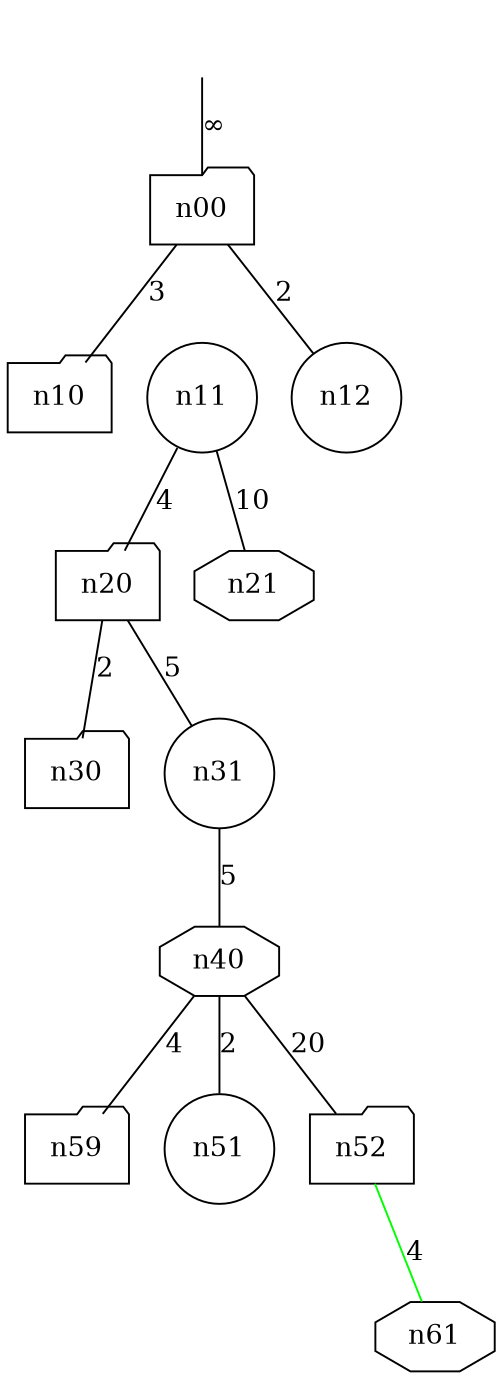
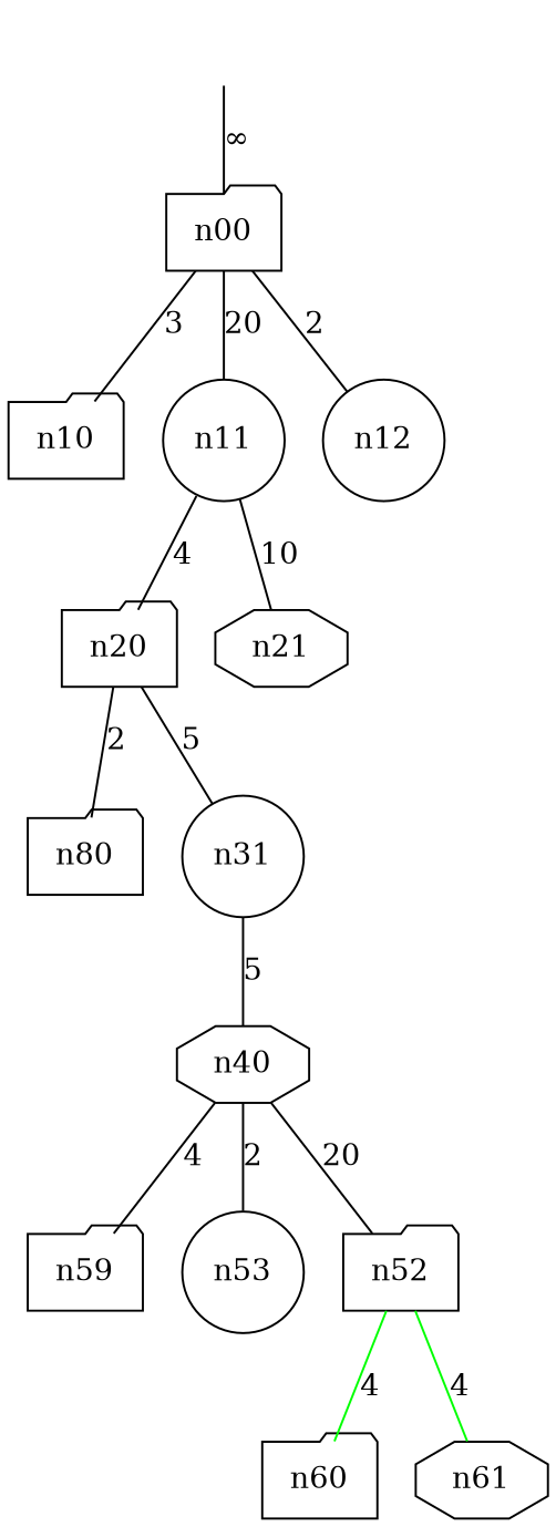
  digraph {
    node [shape=folder]
    edge [arrowhead=none arrowtail=none dir=both]
    r [shape=circle style=invisible]
    n00
    n10
    n11 [shape=circle]
    n12 [shape=circle]
    n20
    n21 [shape=octagon]
-   n30
+   n30 [label=n80]
    n31 [shape=circle]
    n40 [shape=octagon]
    n50 [label=n59]
-   n51 [shape=circle]
+   n51 [shape=circle label=n53]
    n52
+   n60
    n61 [shape=octagon]
    r -> n00 [label="&infin;"]
    n00 -> n10 [label=3]
+   n00 -> n11 [label=20]
    n00 -> n12 [label=2]
    n11 -> n20 [label=4]
    n11 -> n21 [label=10]
    n20 -> n30 [label=2]
    n20 -> n31 [label=5]
    n31 -> n40 [label=5]
    n40 -> n50 [label=4]
    n40 -> n51 [label=2]
    n40 -> n52 [label=20]
+   n52 -> n60 [color=green label=4]
    n52 -> n61 [color=green label=4]
  }
